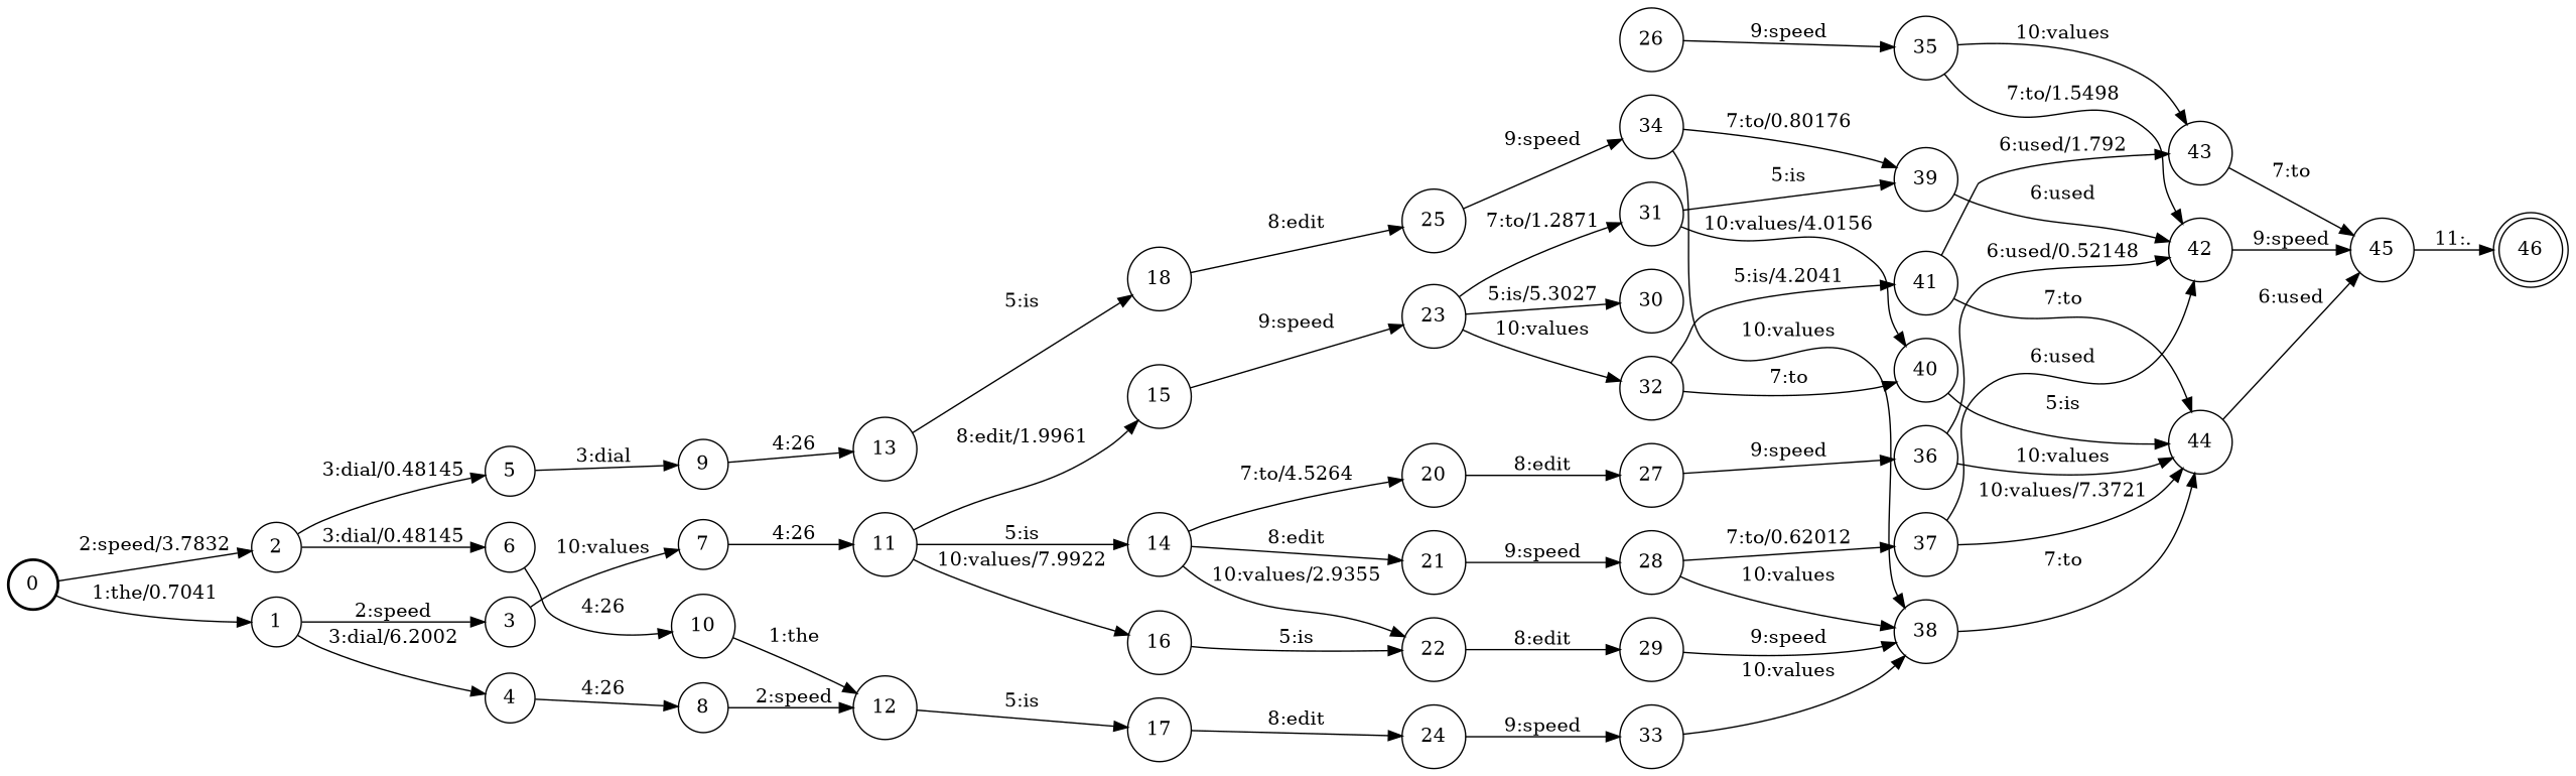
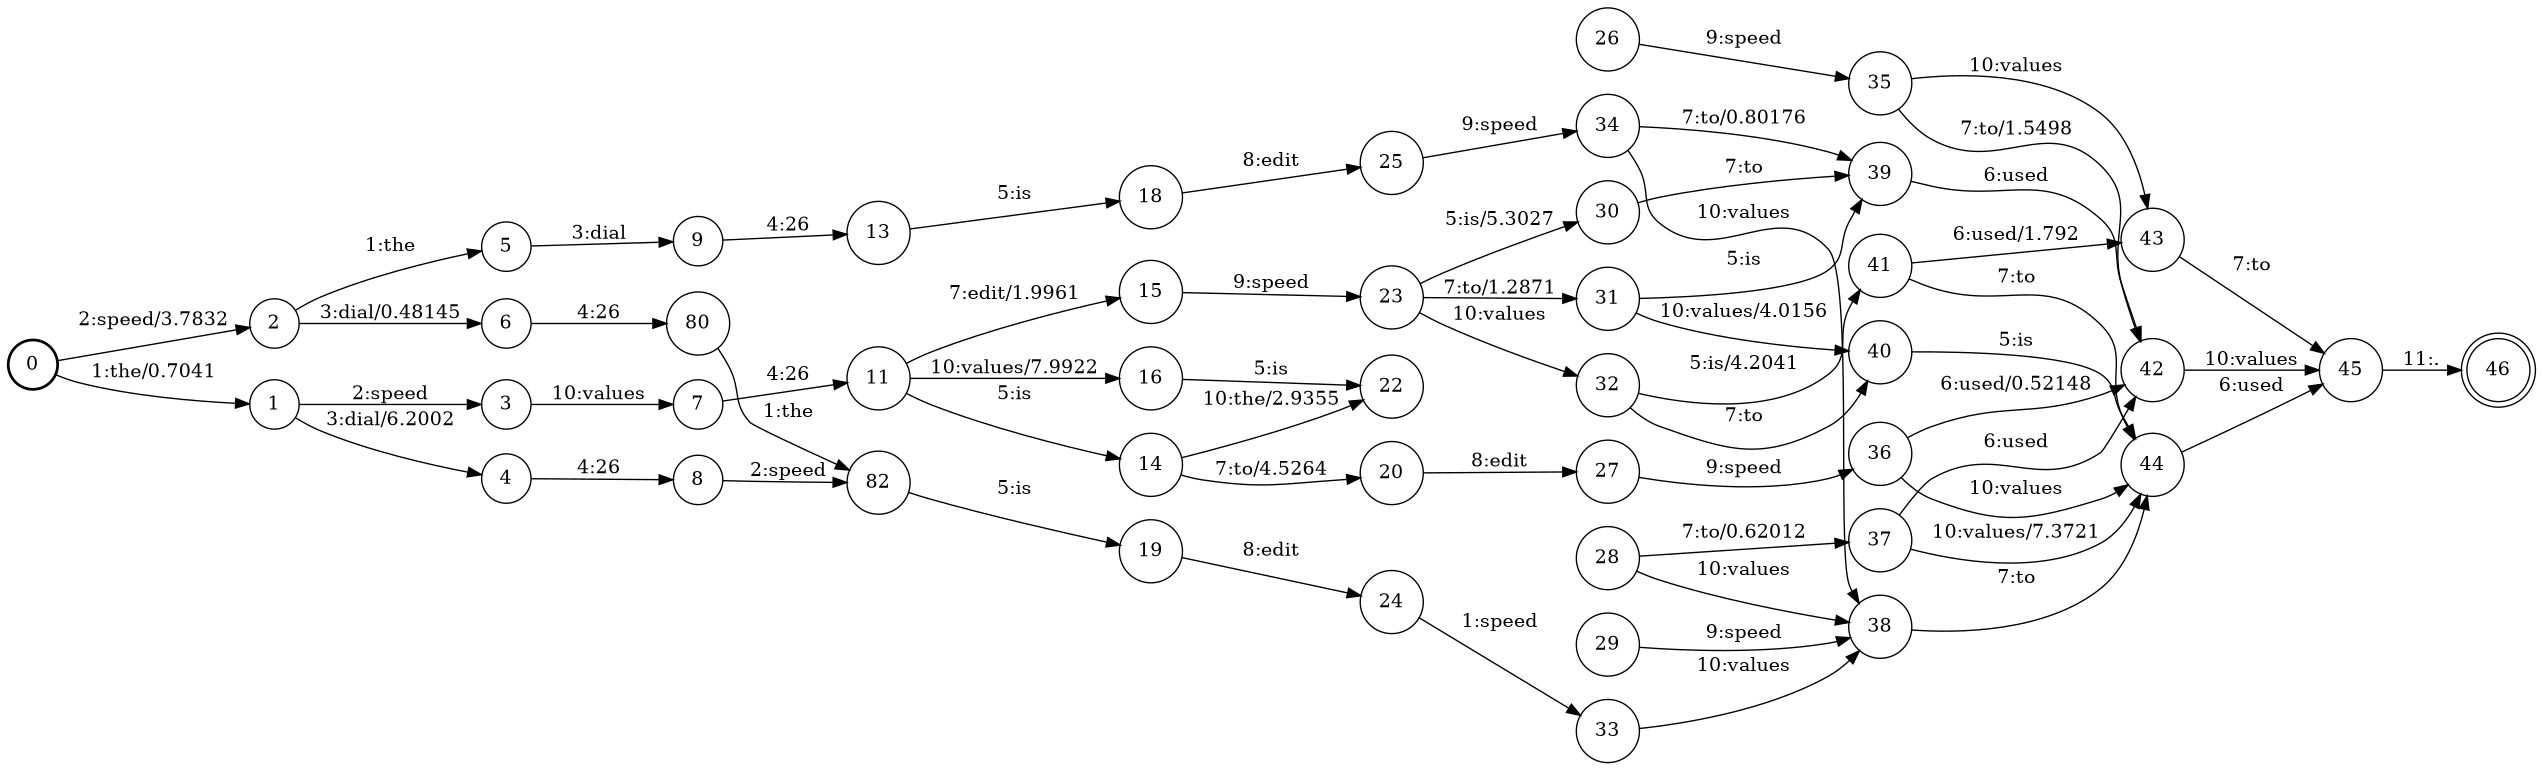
  digraph {
    nodesep=0.25
    rankdir=LR
    ranksep=0.4
    node [fontsize=14 shape=circle style=solid]
    edge [fontsize=14]
    n1 [label=0 style=bold]
    n2 [label=1]
    n3 [label=2]
    n4 [label=3]
    n5 [label=4]
    n6 [label=5]
    n7 [label=6]
    n8 [label=7]
    n9 [label=8]
    n10 [label=9]
-   n11 [label=10]
+   n11 [label=80]
    n12 [label=11]
-   n13 [label=12]
+   n13 [label=82]
    n14 [label=13]
    n15 [label=14]
    n16 [label=15]
    n17 [label=16]
-   n18 [label=17]
+   n18 [label=19]
    n19 [label=18]
    n20 [label=20]
-   n21 [label=21]
    n22 [label=22]
    n23 [label=23]
    n24 [label=24]
    n25 [label=25]
    n26 [label=27]
    n27 [label=28]
    n28 [label=29]
    n29 [label=30]
    n30 [label=31]
    n31 [label=32]
    n32 [label=33]
    n33 [label=34]
    n34 [label=26]
    n35 [label=35]
    n36 [label=36]
    n37 [label=37]
    n38 [label=38]
    n39 [label=39]
    n40 [label=40]
    n41 [label=41]
    n42 [label=42]
    n43 [label=43]
    n44 [label=44]
    n45 [label=45]
    n46 [label=46 shape=doublecircle]
    n1 -> n2 [label="1:the/0.7041"]
    n1 -> n3 [label="2:speed/3.7832"]
    n2 -> n4 [label="2:speed"]
    n2 -> n5 [label="3:dial/6.2002"]
-   n3 -> n6 [label="3:dial/0.48145"]
+   n3 -> n6 [label="1:the"]
    n3 -> n7 [label="3:dial/0.48145"]
    n4 -> n8 [label="10:values"]
    n5 -> n9 [label="4:26"]
    n6 -> n10 [label="3:dial"]
    n7 -> n11 [label="4:26"]
    n8 -> n12 [label="4:26"]
    n9 -> n13 [label="2:speed"]
    n10 -> n14 [label="4:26"]
    n11 -> n13 [label="1:the"]
    n12 -> n15 [label="5:is"]
-   n12 -> n16 [label="8:edit/1.9961"]
+   n12 -> n16 [label="7:edit/1.9961"]
    n12 -> n17 [label="10:values/7.9922"]
    n13 -> n18 [label="5:is"]
    n14 -> n19 [label="5:is"]
    n15 -> n20 [label="7:to/4.5264"]
-   n15 -> n21 [label="8:edit"]
-   n15 -> n22 [label="10:values/2.9355"]
+   n15 -> n22 [label="10:the/2.9355"]
    n16 -> n23 [label="9:speed"]
    n17 -> n22 [label="5:is"]
    n18 -> n24 [label="8:edit"]
    n19 -> n25 [label="8:edit"]
    n20 -> n26 [label="8:edit"]
-   n21 -> n27 [label="9:speed"]
-   n22 -> n28 [label="8:edit"]
    n23 -> n29 [label="5:is/5.3027"]
    n23 -> n30 [label="7:to/1.2871"]
    n23 -> n31 [label="10:values"]
-   n24 -> n32 [label="9:speed"]
+   n24 -> n32 [label="1:speed"]
    n25 -> n33 [label="9:speed"]
    n26 -> n36 [label="9:speed"]
    n27 -> n37 [label="7:to/0.62012"]
    n27 -> n38 [label="10:values"]
    n28 -> n38 [label="9:speed"]
+   n29 -> n39 [label="7:to"]
    n30 -> n39 [label="5:is"]
    n30 -> n40 [label="10:values/4.0156"]
    n31 -> n40 [label="7:to"]
    n31 -> n41 [label="5:is/4.2041"]
    n32 -> n38 [label="10:values"]
    n33 -> n38 [label="10:values"]
    n33 -> n39 [label="7:to/0.80176"]
    n34 -> n35 [label="9:speed"]
    n35 -> n42 [label="7:to/1.5498"]
    n35 -> n43 [label="10:values"]
    n36 -> n42 [label="6:used/0.52148"]
    n36 -> n44 [label="10:values"]
    n37 -> n42 [label="6:used"]
    n37 -> n44 [label="10:values/7.3721"]
    n38 -> n44 [label="7:to"]
    n39 -> n42 [label="6:used"]
    n40 -> n44 [label="5:is"]
    n41 -> n43 [label="6:used/1.792"]
    n41 -> n44 [label="7:to"]
-   n42 -> n45 [label="9:speed"]
+   n42 -> n45 [label="10:values"]
    n43 -> n45 [label="7:to"]
    n44 -> n45 [label="6:used"]
    n45 -> n46 [label="11:."]
  }
